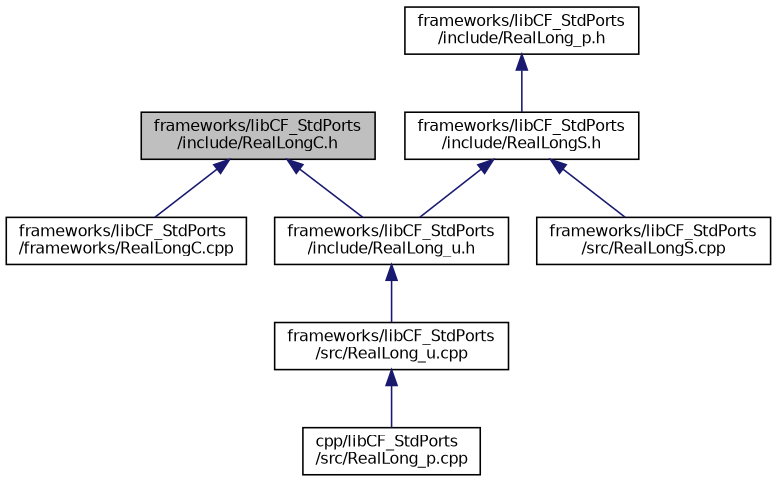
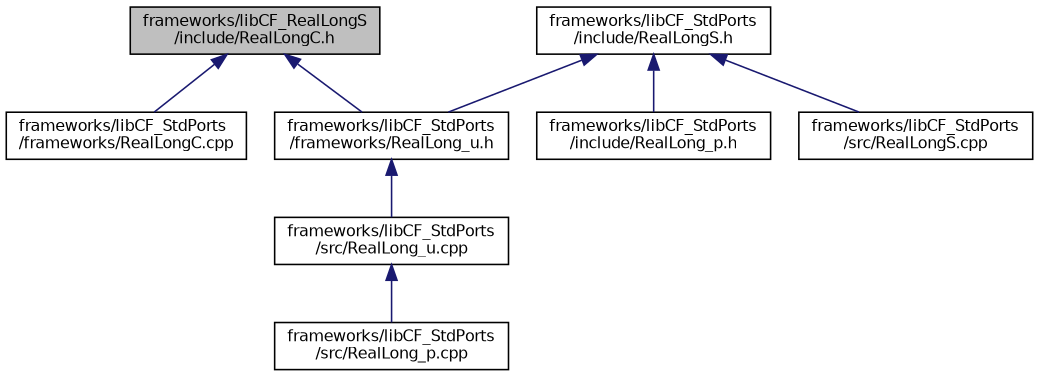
  digraph {
    node [color=black fillcolor=white fontname=Helvetica fontsize=10 shape=record style=filled]
    edge [color=midnightblue dir=back fontname=Helvetica fontsize=10 labelfontname=Helvetica labelfontsize=10 style=solid]
-   n1 [fillcolor=grey75 fontcolor=black height=0.2 label="frameworks/libCF_StdPorts\l/include/RealLongC.h" width=0.4]
+   n1 [fillcolor=grey75 fontcolor=black height=0.2 label="frameworks/libCF_RealLongS\l/include/RealLongC.h" width=0.4]
    n2 [height=0.2 label="frameworks/libCF_StdPorts\l/frameworks/RealLongC.cpp" width=0.4]
-   n3 [height=0.2 label="frameworks/libCF_StdPorts\l/include/RealLong_u.h" width=0.4]
+   n3 [height=0.2 label="frameworks/libCF_StdPorts\l/frameworks/RealLong_u.h" width=0.4]
    n4 [height=0.2 label="frameworks/libCF_StdPorts\l/include/RealLongS.h" width=0.4]
    n5 [height=0.2 label="frameworks/libCF_StdPorts\l/include/RealLong_p.h" width=0.4]
    n6 [height=0.2 label="frameworks/libCF_StdPorts\l/src/RealLongS.cpp" width=0.4]
    n7 [height=0.2 label="frameworks/libCF_StdPorts\l/src/RealLong_u.cpp" width=0.4]
-   n8 [height=0.2 label="cpp/libCF_StdPorts\l/src/RealLong_p.cpp" width=0.4]
+   n8 [height=0.2 label="frameworks/libCF_StdPorts\l/src/RealLong_p.cpp" width=0.4]
    n1 -> n2
    n1 -> n3
    n3 -> n7
    n4 -> n3
-   n5 -> n4
+   n4 -> n5
    n4 -> n6
    n7 -> n8
  }
